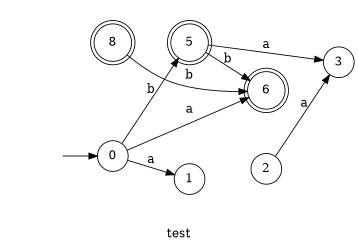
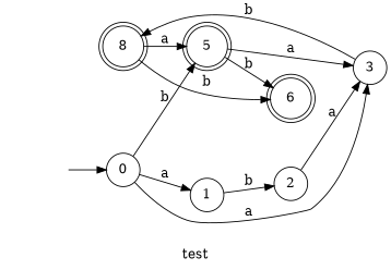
  digraph {
    label=test
    rankdir=LR
    node [shape=circle]
    n1 [label=8 shape=doublecircle]
    5 [shape=doublecircle]
    6 [shape=doublecircle]
    3
    __I__ [style=invis width=0]
    0
    1
    2
+   n1 -> 5 [label=a]
    n1 -> 6 [label=b]
    5 -> 6 [label=b]
    5 -> 3 [label=a]
+   3 -> n1 [label=b]
    __I__ -> 0
    0 -> 5 [label=b]
-   0 -> 6 [label=a]
+   0 -> 3 [label=a]
    0 -> 1 [label=a]
+   1 -> 2 [label=b]
    2 -> 3 [label=a]
  }
